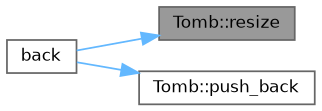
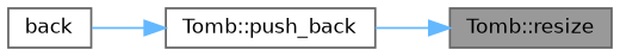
  digraph {
    rankdir=RL
    node [color=grey40 fillcolor=white fontname=Helvetica fontsize=10 shape=box style=filled]
    edge [color=steelblue1 dir=back fontname=Helvetica fontsize=10 labelfontname=Helvetica labelfontsize=10 style=solid]
    n1 [color=gray40 fillcolor=grey60 fontcolor=black height=0.2 label="Tomb::resize" width=0.4]
    n2 [height=0.2 label="Tomb::push_back" width=0.4]
    n3 [height=0.2 label=back width=0.4]
-   n1 -> n3
+   n1 -> n2
    n2 -> n3
  }
